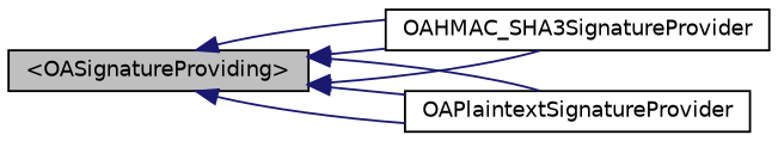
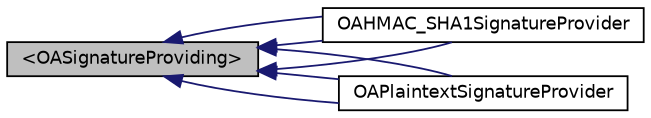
  digraph {
    rankdir=LR
    node [color=black fillcolor=white fontname=Helvetica fontsize=10 shape=record style=filled]
    edge [color=midnightblue dir=back fontname=Helvetica fontsize=10 labelfontname=Helvetica labelfontsize=10 style=solid]
    n1 [fillcolor=grey75 fontcolor=black height=0.2 label="\<OASignatureProviding\>" width=0.4]
-   n2 [height=0.2 label=OAHMAC_SHA3SignatureProvider width=0.4]
+   n2 [height=0.2 label=OAHMAC_SHA1SignatureProvider width=0.4]
    n3 [height=0.2 label=OAPlaintextSignatureProvider width=0.4]
    n1 -> n2
    n1 -> n2
    n1 -> n2
    n1 -> n3
    n1 -> n3
    n1 -> n3
  }
